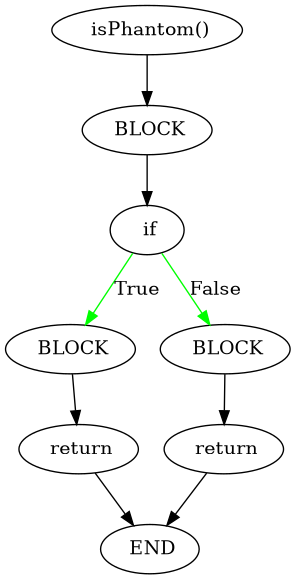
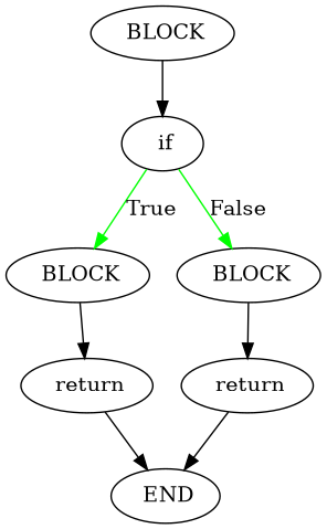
  digraph {
    edge [color=black]
-   n1 [label=" isPhantom()"]
    n2 [label=" BLOCK"]
    n3 [label=" if"]
    n4 [label=" BLOCK"]
    n5 [label=" BLOCK"]
    n6 [label=" return"]
    n7 [label=" return"]
    n8 [label=" END"]
-   n1 -> n2
    n2 -> n3
    n3 -> n4 [color=green label=True]
    n3 -> n5 [color=green label=False]
    n4 -> n6
    n5 -> n7
    n6 -> n8
    n7 -> n8
  }
